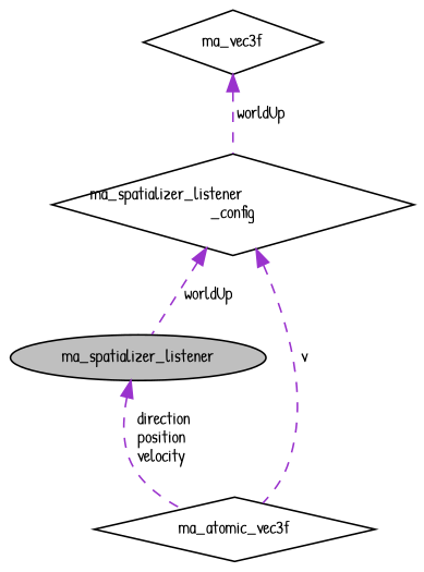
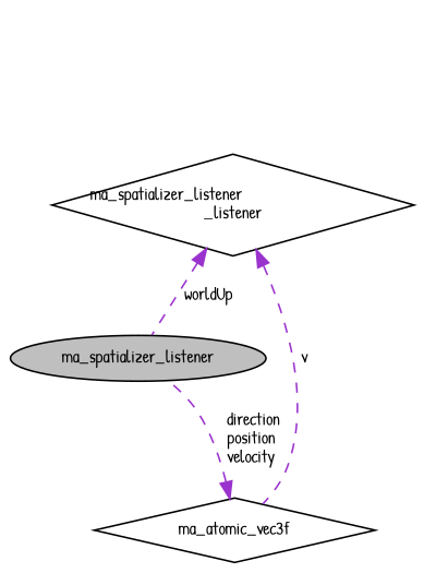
  digraph {
    fontname="Patrick Hand"
    node [color=black fillcolor=white fontname="Patrick Hand" fontsize=10 shape=diamond style=filled]
    edge [color=darkorchid3 dir=back fontname="Patrick Hand" fontsize=10 labelfontname=Helvetica labelfontsize=10 style=dashed]
    n1 [fillcolor=grey75 fontcolor=black height=0.2 label=ma_spatializer_listener shape=ellipse width=0.4]
-   n2 [height=0.2 label="ma_spatializer_listener\l_config" width=0.4]
+   n2 [height=0.2 label="ma_spatializer_listener\l_listener" width=0.4]
    n3 [height=0.2 label=ma_atomic_vec3f width=0.4]
-   n4 [height=0.2 label=ma_vec3f width=0.4]
    n2 -> n1 [label=" worldUp"]
    n2 -> n3 [label=" v"]
-   n1 -> n3 [label=" direction\nposition\nvelocity"]
-   n4 -> n2 [label=" worldUp"]
+   n3 -> n1 [label=" direction\nposition\nvelocity"]
  }
